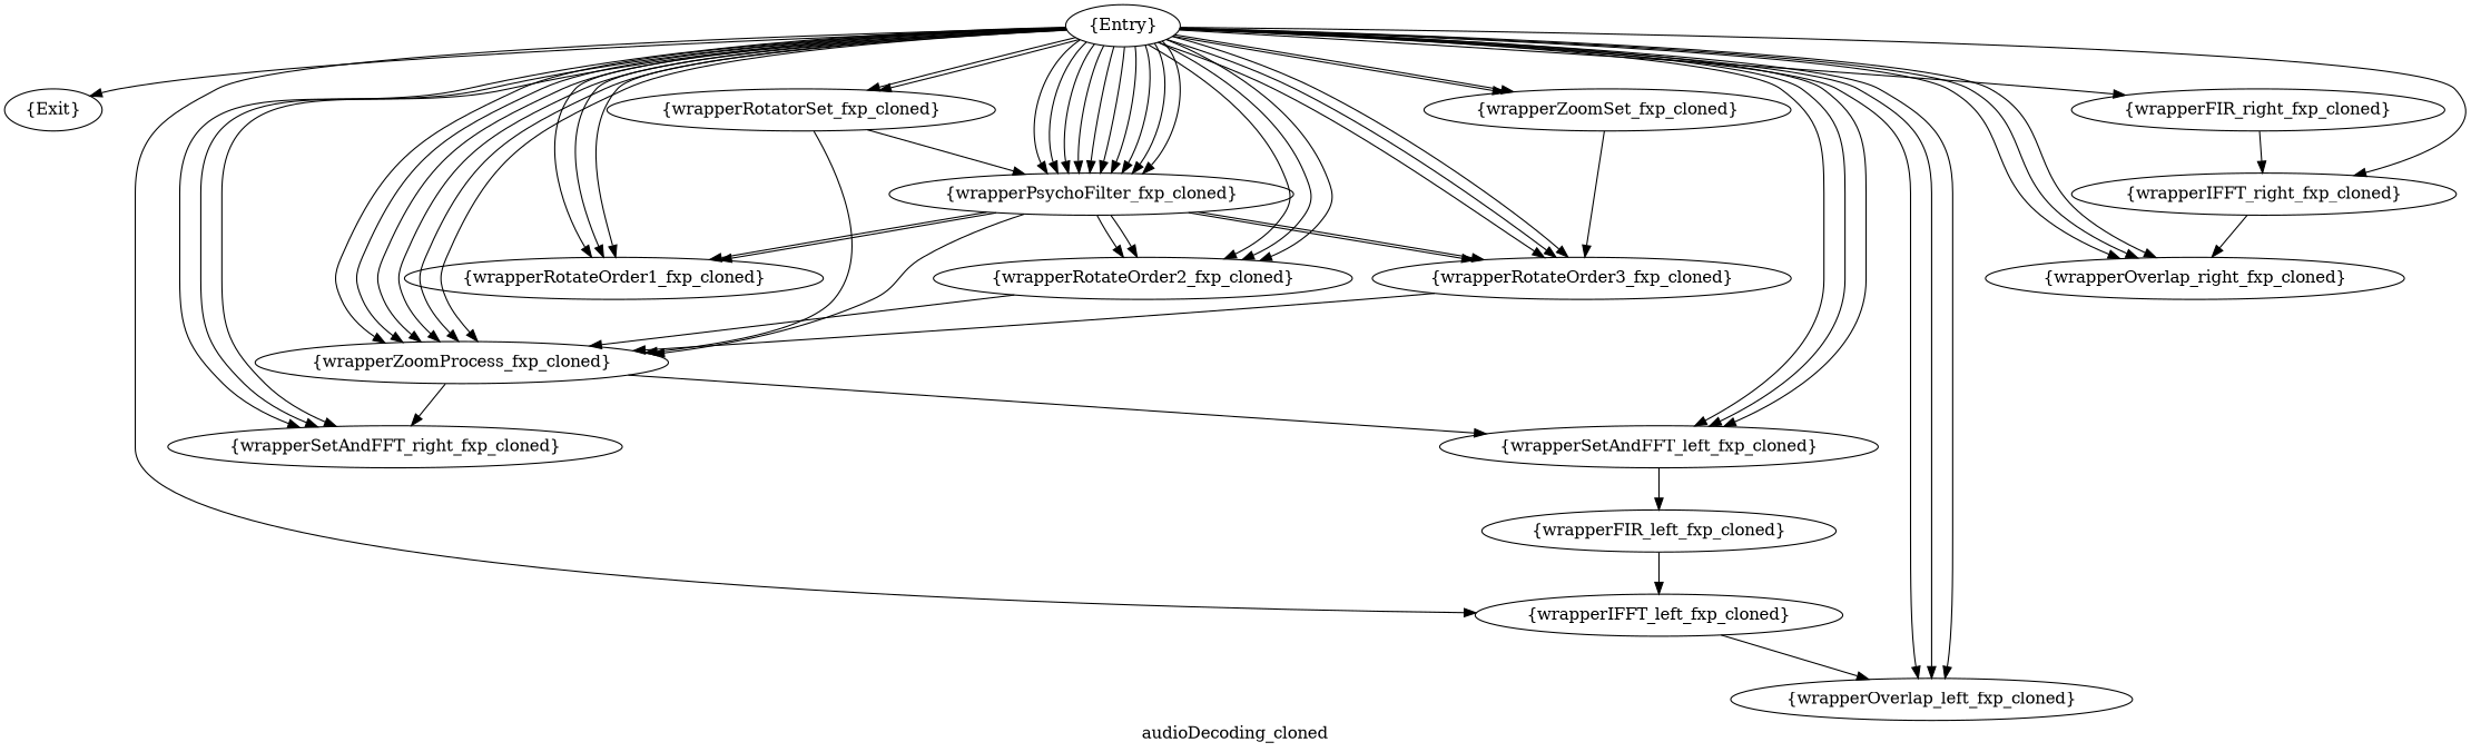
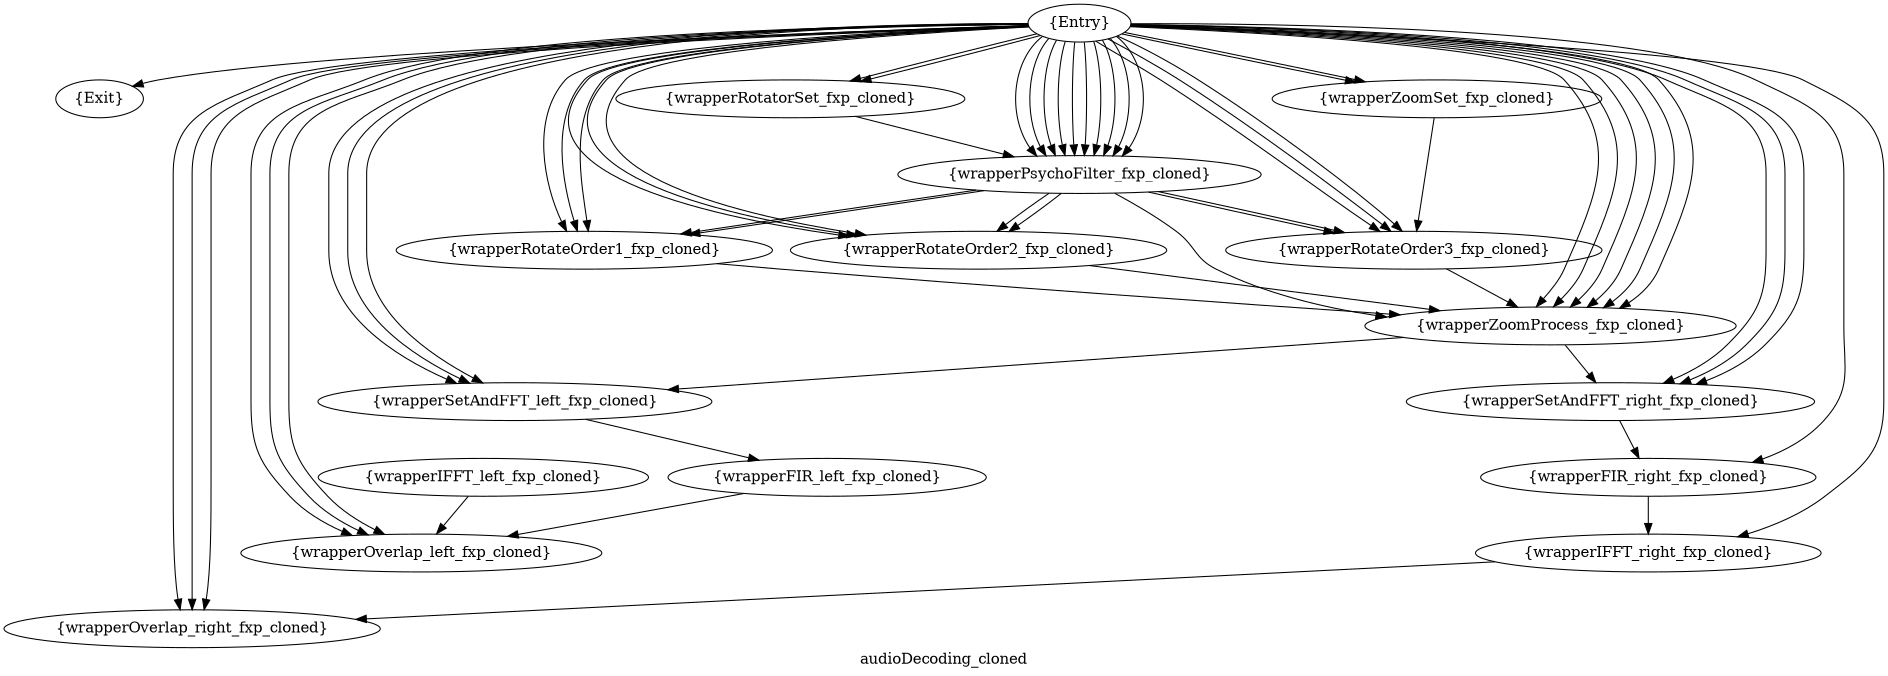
  digraph {
    compound=true
    label=audioDecoding_cloned
    node [shape=oval]
    n1 [label="{Exit}"]
    n2 [label="{Entry}"]
    n3 [label="{wrapperRotatorSet_fxp_cloned}"]
    n4 [label="{wrapperPsychoFilter_fxp_cloned}"]
    n5 [label="{wrapperRotateOrder1_fxp_cloned}"]
    n6 [label="{wrapperRotateOrder2_fxp_cloned}"]
    n7 [label="{wrapperRotateOrder3_fxp_cloned}"]
    n8 [label="{wrapperZoomSet_fxp_cloned}"]
    n9 [label="{wrapperZoomProcess_fxp_cloned}"]
    n10 [label="{wrapperSetAndFFT_left_fxp_cloned}"]
    n11 [label="{wrapperSetAndFFT_right_fxp_cloned}"]
    n12 [label="{wrapperFIR_right_fxp_cloned}"]
    n13 [label="{wrapperIFFT_left_fxp_cloned}"]
    n14 [label="{wrapperIFFT_right_fxp_cloned}"]
    n15 [label="{wrapperOverlap_left_fxp_cloned}"]
    n16 [label="{wrapperOverlap_right_fxp_cloned}"]
    n17 [label="{wrapperFIR_left_fxp_cloned}"]
    n2 -> n1
    n2 -> n3
    n2 -> n3
    n2 -> n4
    n2 -> n4
    n2 -> n4
    n2 -> n4
    n2 -> n4
    n2 -> n4
    n2 -> n4
    n2 -> n4
    n2 -> n4
    n2 -> n4
    n2 -> n5
    n2 -> n5
    n2 -> n5
    n2 -> n6
    n2 -> n6
    n2 -> n6
    n2 -> n7
    n2 -> n7
    n2 -> n7
    n2 -> n8
    n2 -> n8
    n2 -> n9
    n2 -> n9
    n2 -> n9
    n2 -> n9
    n2 -> n9
    n2 -> n9
    n2 -> n10
    n2 -> n10
    n2 -> n10
    n2 -> n11
    n2 -> n11
    n2 -> n11
    n2 -> n12
-   n2 -> n13
    n2 -> n14
    n2 -> n15
    n2 -> n15
    n2 -> n15
    n2 -> n16
    n2 -> n16
    n2 -> n16
    n3 -> n4
    n4 -> n5
    n4 -> n5
    n4 -> n6
    n4 -> n6
    n4 -> n7
    n4 -> n7
    n4 -> n9
-   n3 -> n9
+   n5 -> n9
    n6 -> n9
    n7 -> n9
    n8 -> n7
    n9 -> n10
    n9 -> n11
    n10 -> n17
+   n11 -> n12
    n12 -> n14
    n13 -> n15
    n14 -> n16
-   n17 -> n13
+   n17 -> n15
  }
